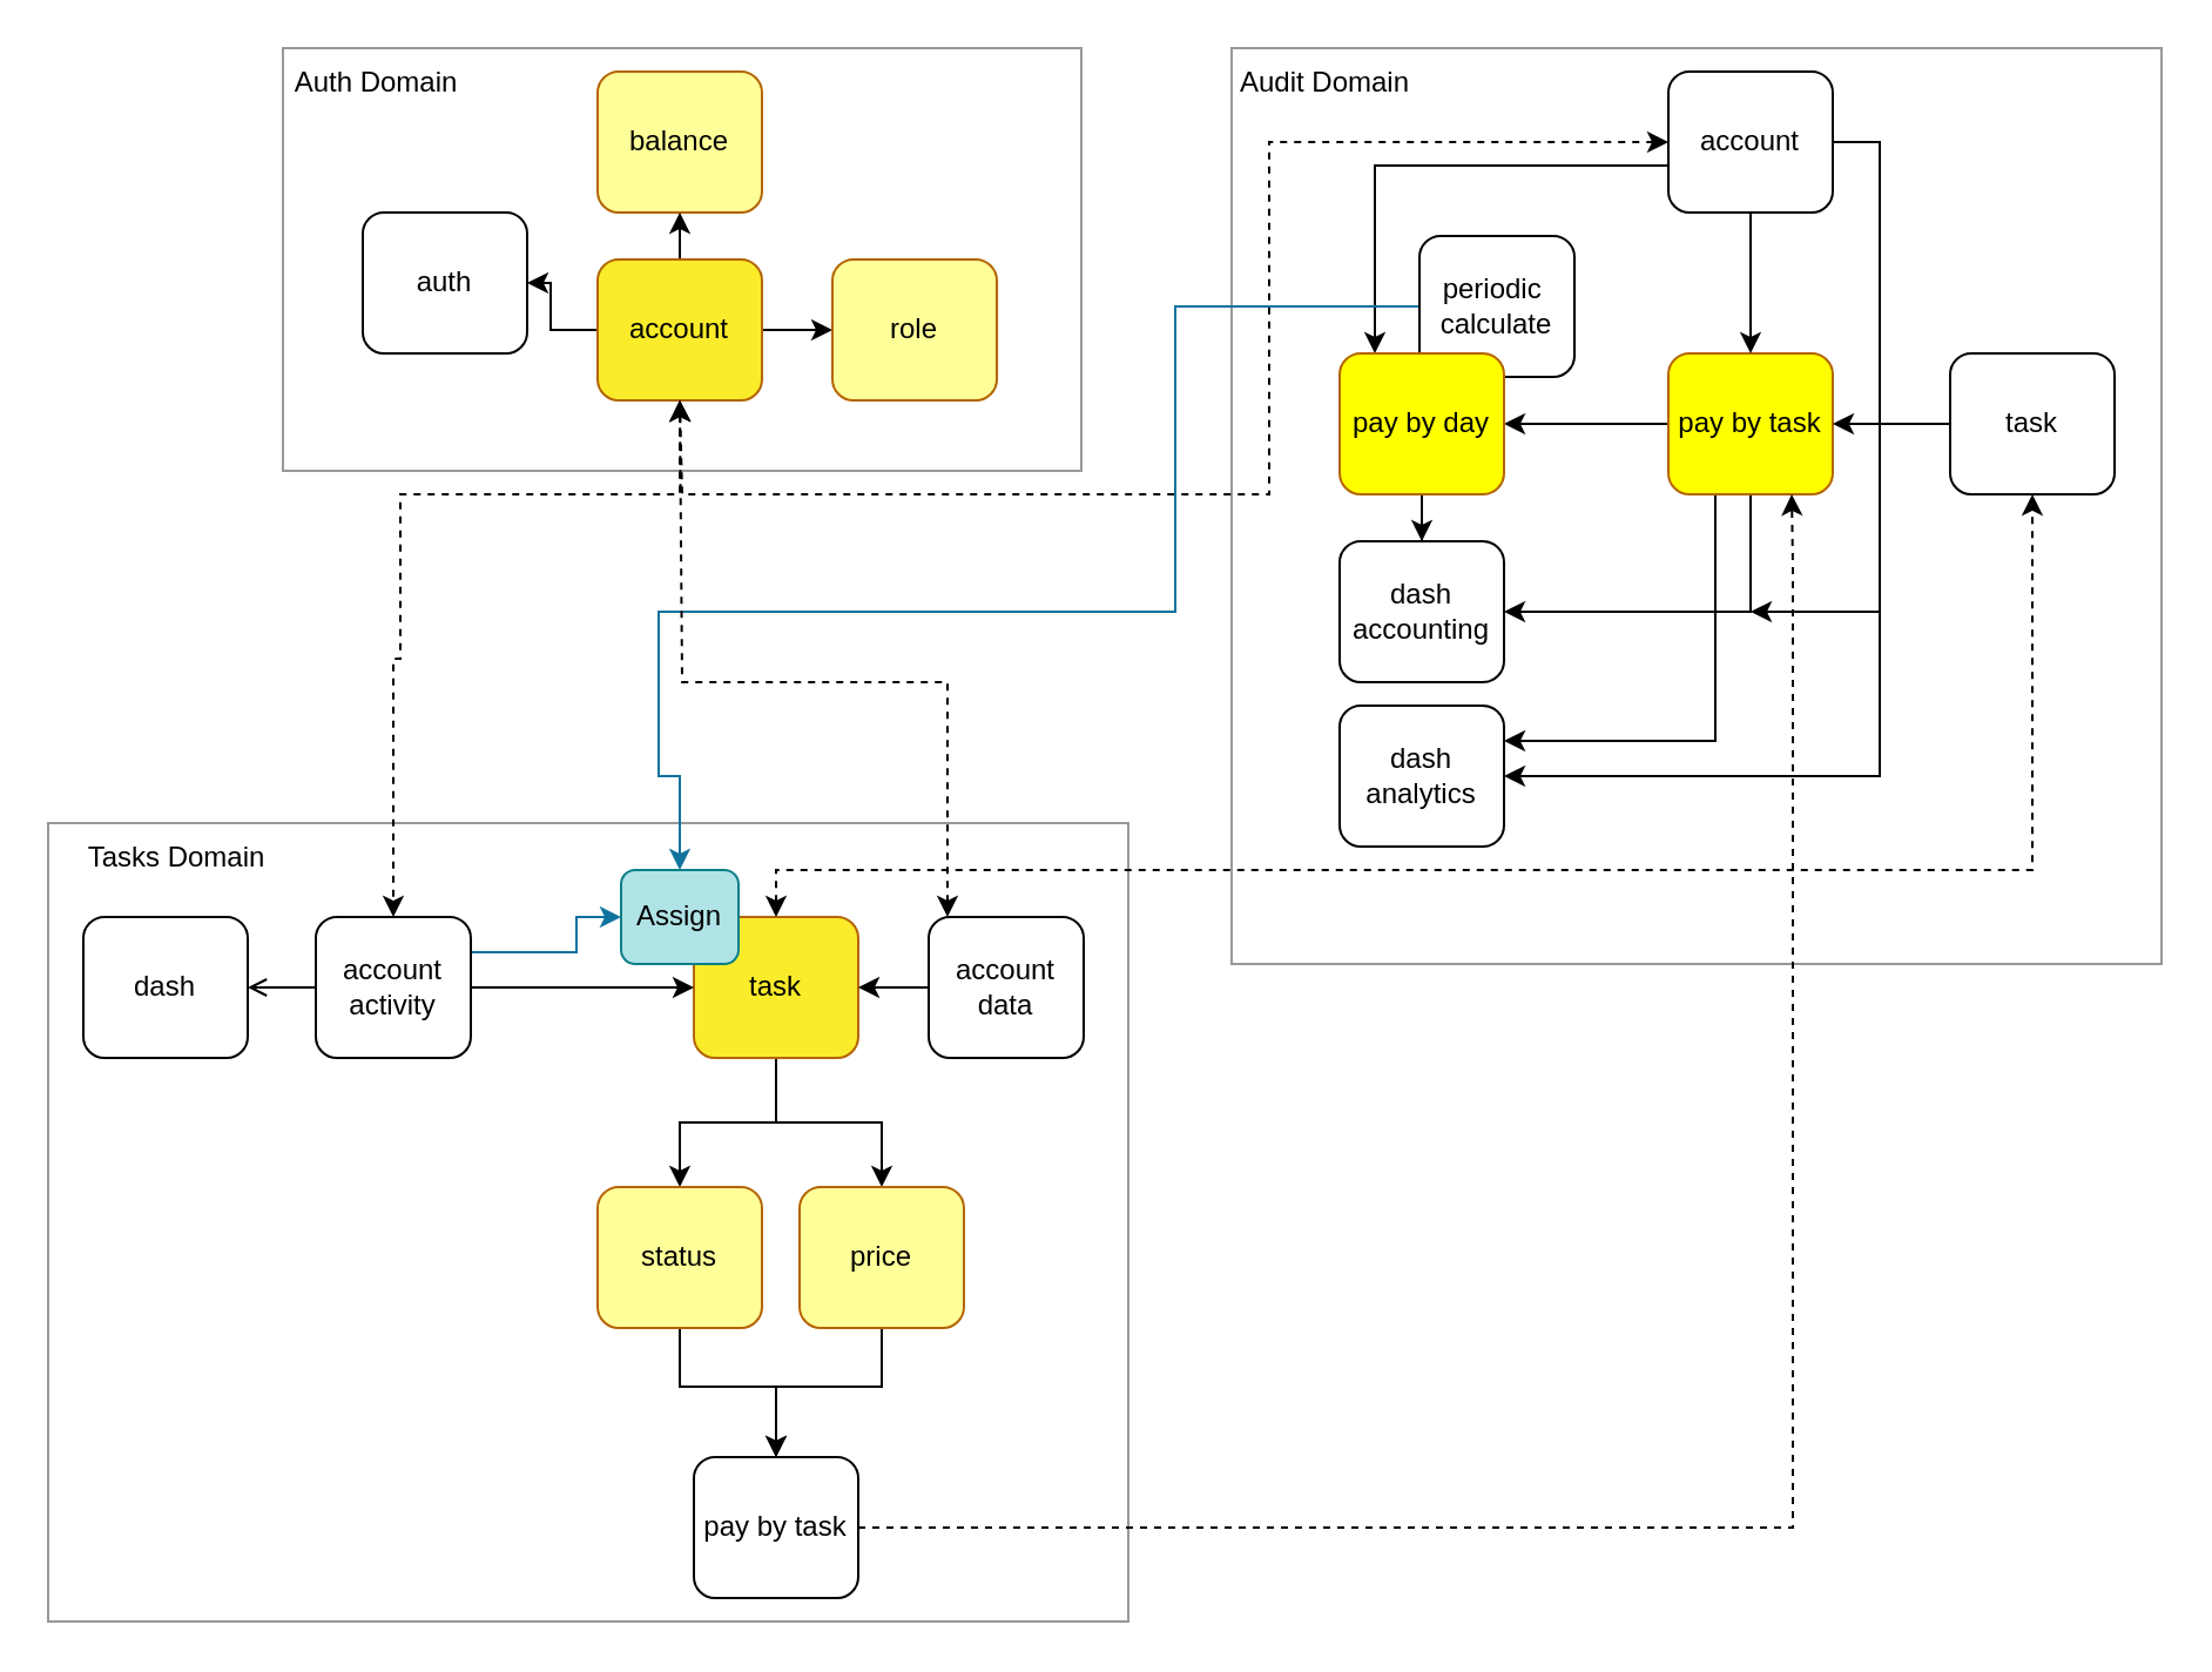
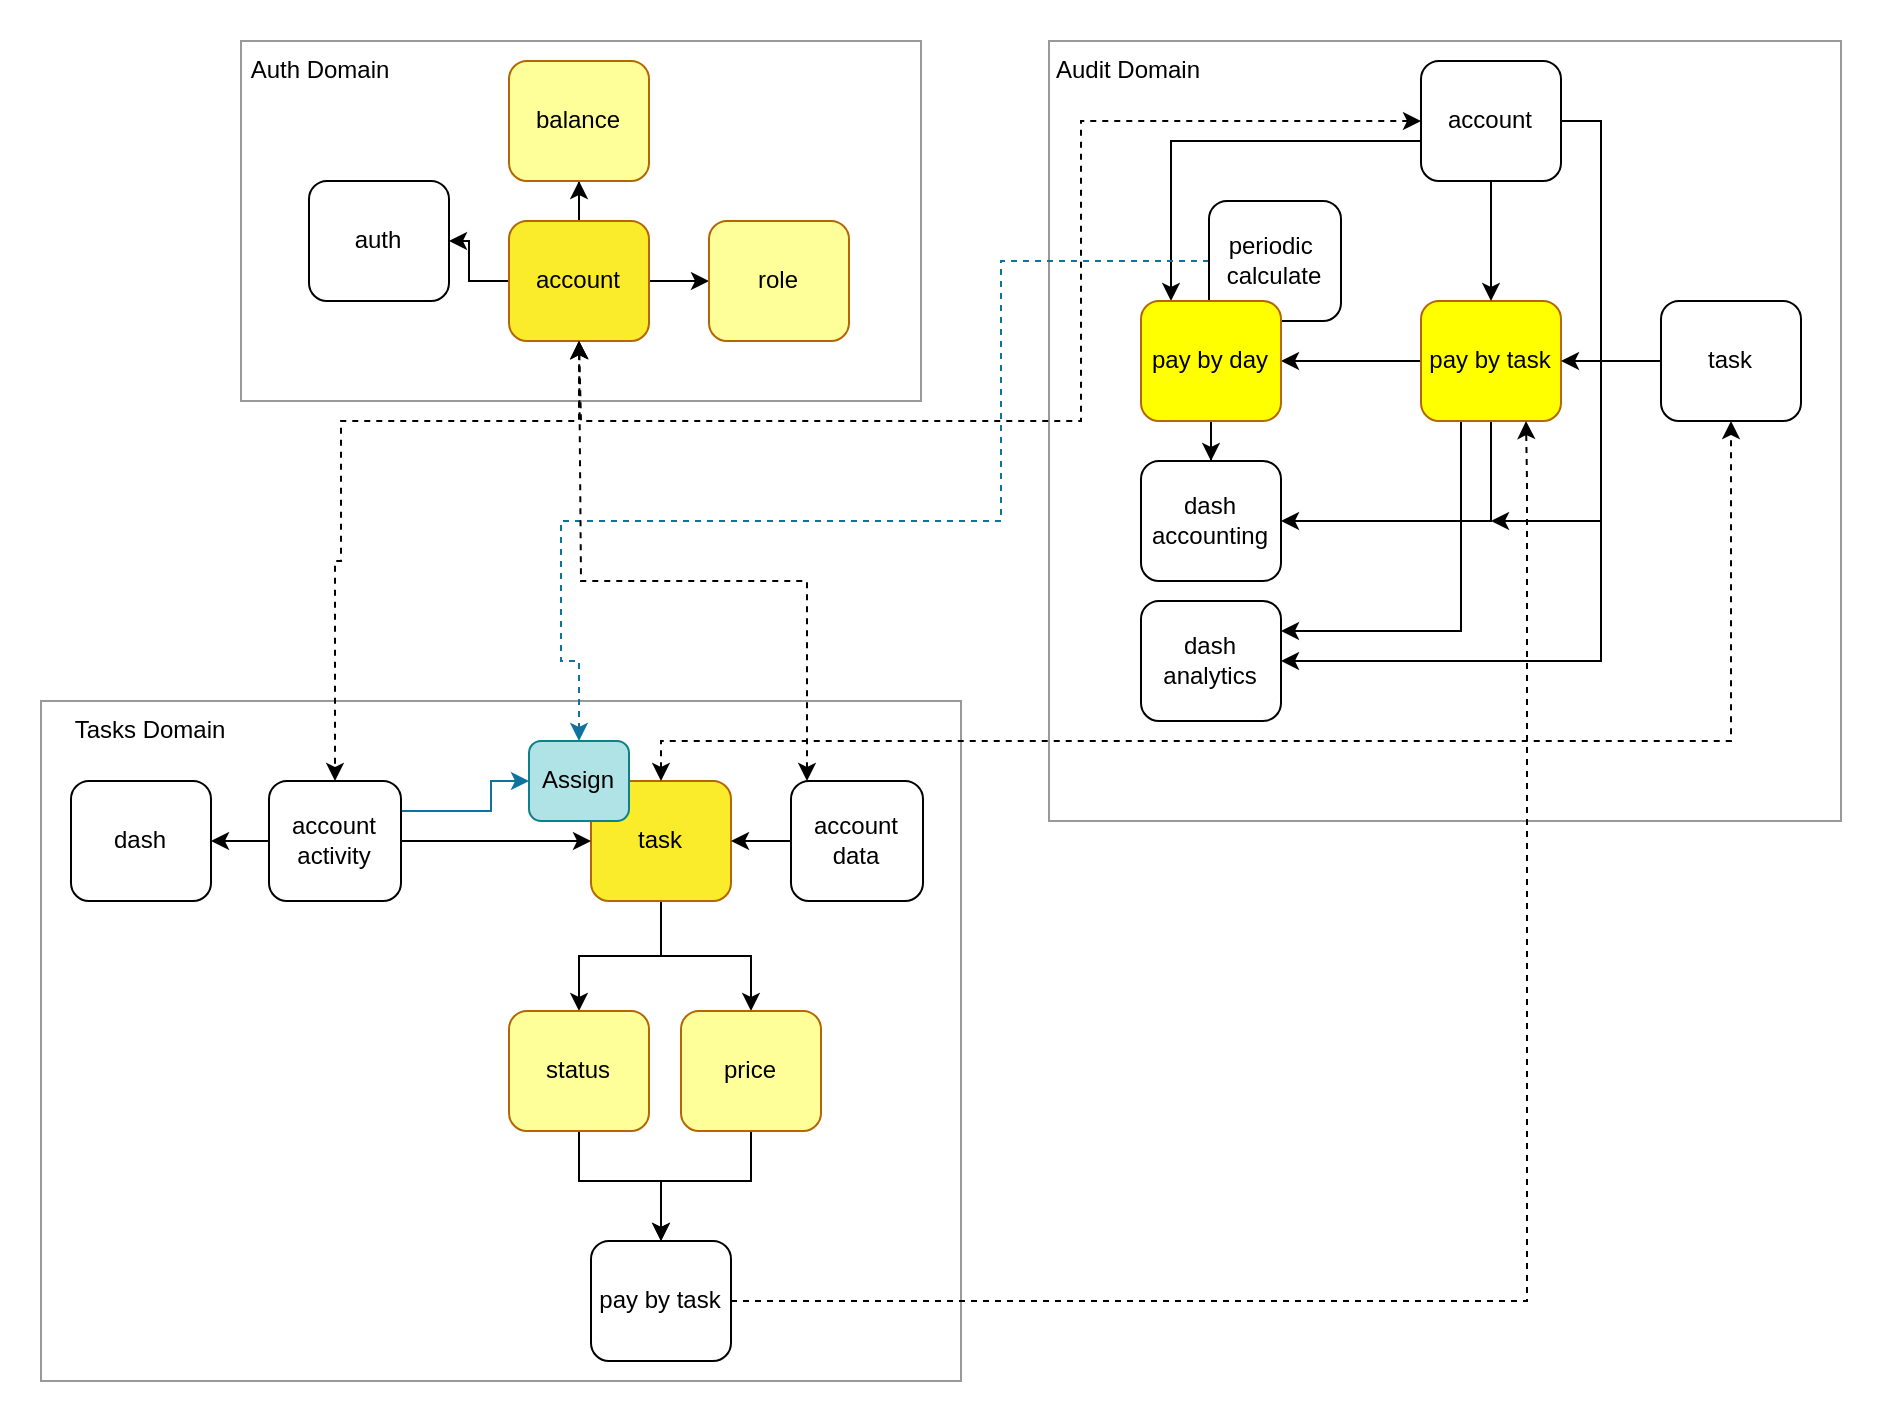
  <mxCell id="0" />
  <mxCell id="1" parent="0" />
  <mxCell id="2" value="" style="rounded=0;whiteSpace=wrap;html=1;strokeColor=#999999;" vertex="1" parent="1"><mxGeometry x="120" y="20" width="340" height="180" as="geometry" /></mxCell>
  <mxCell id="3" style="edgeStyle=orthogonalEdgeStyle;rounded=0;orthogonalLoop=1;jettySize=auto;html=1;exitX=1;exitY=0.5;exitDx=0;exitDy=0;entryX=0;entryY=0.5;entryDx=0;entryDy=0;" edge="1" parent="1" source="7" target="10"><mxGeometry relative="1" as="geometry" /></mxCell>
  <mxCell id="4" style="edgeStyle=orthogonalEdgeStyle;rounded=0;orthogonalLoop=1;jettySize=auto;html=1;exitX=0.5;exitY=0;exitDx=0;exitDy=0;" edge="1" parent="1" source="7" target="9"><mxGeometry relative="1" as="geometry" /></mxCell>
  <mxCell id="5" style="edgeStyle=orthogonalEdgeStyle;rounded=0;orthogonalLoop=1;jettySize=auto;html=1;exitX=0;exitY=0.5;exitDx=0;exitDy=0;" edge="1" parent="1" source="7" target="8"><mxGeometry relative="1" as="geometry" /></mxCell>
  <mxCell id="6" style="edgeStyle=orthogonalEdgeStyle;rounded=0;orthogonalLoop=1;jettySize=auto;html=1;exitX=0.5;exitY=1;exitDx=0;exitDy=0;entryX=0.5;entryY=0;entryDx=0;entryDy=0;dashed=1;strokeColor=none;startArrow=classic;startFill=1;" edge="1" parent="1" source="7" target="48"><mxGeometry relative="1" as="geometry" /></mxCell>
  <mxCell id="7" value="account" style="rounded=1;whiteSpace=wrap;html=1;fillColor=#FAEC2B;strokeColor=#b46504;" vertex="1" parent="1"><mxGeometry x="254" y="110" width="70" height="60" as="geometry" /></mxCell>
  <mxCell id="8" value="auth" style="rounded=1;whiteSpace=wrap;html=1;" vertex="1" parent="1"><mxGeometry x="154" y="90" width="70" height="60" as="geometry" /></mxCell>
  <mxCell id="9" value="balance" style="rounded=1;whiteSpace=wrap;html=1;fillColor=#FFFF99;strokeColor=#b46504;" vertex="1" parent="1"><mxGeometry x="254" y="30" width="70" height="60" as="geometry" /></mxCell>
  <mxCell id="10" value="role" style="rounded=1;whiteSpace=wrap;html=1;fillColor=#FFFF99;strokeColor=#b46504;" vertex="1" parent="1"><mxGeometry x="354" y="110" width="70" height="60" as="geometry" /></mxCell>
  <mxCell id="11" value="Auth Domain" style="text;html=1;strokeColor=none;fillColor=none;align=center;verticalAlign=middle;whiteSpace=wrap;rounded=0;" vertex="1" parent="1"><mxGeometry x="120" y="20" width="80" height="30" as="geometry" /></mxCell>
  <mxCell id="12" value="" style="rounded=0;whiteSpace=wrap;html=1;strokeColor=#999999;" vertex="1" parent="1"><mxGeometry x="20" y="350" width="460" height="340" as="geometry" /></mxCell>
- <mxCell id="13" style="edgeStyle=orthogonalEdgeStyle;rounded=0;orthogonalLoop=1;jettySize=auto;html=1;exitX=0;exitY=0.5;exitDx=0;exitDy=0;startArrow=none;endArrow=open;" edge="1" parent="1" source="48" target="18"><mxGeometry relative="1" as="geometry" /></mxCell>
+ <mxCell id="13" style="edgeStyle=orthogonalEdgeStyle;rounded=0;orthogonalLoop=1;jettySize=auto;html=1;exitX=0;exitY=0.5;exitDx=0;exitDy=0;startArrow=none;" edge="1" parent="1" source="48" target="18"><mxGeometry relative="1" as="geometry" /></mxCell>
  <mxCell id="14" style="edgeStyle=orthogonalEdgeStyle;rounded=0;orthogonalLoop=1;jettySize=auto;html=1;startArrow=none;startFill=0;strokeColor=default;" edge="1" parent="1" source="16" target="35"><mxGeometry relative="1" as="geometry" /></mxCell>
  <mxCell id="15" style="edgeStyle=orthogonalEdgeStyle;rounded=0;orthogonalLoop=1;jettySize=auto;html=1;entryX=0.5;entryY=0;entryDx=0;entryDy=0;startArrow=none;startFill=0;strokeColor=default;" edge="1" parent="1" source="16" target="37"><mxGeometry relative="1" as="geometry" /></mxCell>
  <mxCell id="16" value="task" style="rounded=1;whiteSpace=wrap;html=1;fillColor=#FAEC2B;strokeColor=#b46504;" vertex="1" parent="1"><mxGeometry x="295" y="390" width="70" height="60" as="geometry" /></mxCell>
  <mxCell id="17" style="edgeStyle=orthogonalEdgeStyle;rounded=0;orthogonalLoop=1;jettySize=auto;html=1;entryX=0;entryY=0.5;entryDx=0;entryDy=0;startArrow=none;startFill=0;strokeColor=#10739e;fillColor=#b1ddf0;exitX=1;exitY=0.25;exitDx=0;exitDy=0;" edge="1" parent="1" source="48" target="47"><mxGeometry relative="1" as="geometry"><Array as="points"><mxPoint x="245" y="405" /><mxPoint x="245" y="390" /></Array></mxGeometry></mxCell>
  <mxCell id="18" value="dash" style="rounded=1;whiteSpace=wrap;html=1;" vertex="1" parent="1"><mxGeometry x="35" y="390" width="70" height="60" as="geometry" /></mxCell>
  <mxCell id="19" value="Tasks Domain" style="text;html=1;strokeColor=none;fillColor=none;align=center;verticalAlign=middle;whiteSpace=wrap;rounded=0;" vertex="1" parent="1"><mxGeometry x="35" y="350" width="80" height="30" as="geometry" /></mxCell>
  <mxCell id="20" value="" style="rounded=0;whiteSpace=wrap;html=1;strokeColor=#999999;" vertex="1" parent="1"><mxGeometry x="524" y="20" width="396" height="390" as="geometry" /></mxCell>
  <mxCell id="21" value="dash&lt;br&gt;accounting" style="rounded=1;whiteSpace=wrap;html=1;" vertex="1" parent="1"><mxGeometry x="570" y="230" width="70" height="60" as="geometry" /></mxCell>
  <mxCell id="22" style="edgeStyle=orthogonalEdgeStyle;rounded=0;orthogonalLoop=1;jettySize=auto;html=1;entryX=1;entryY=0.5;entryDx=0;entryDy=0;startArrow=none;startFill=0;strokeColor=default;" edge="1" parent="1" source="25" target="46"><mxGeometry relative="1" as="geometry" /></mxCell>
  <mxCell id="23" style="edgeStyle=orthogonalEdgeStyle;rounded=0;orthogonalLoop=1;jettySize=auto;html=1;entryX=1;entryY=0.5;entryDx=0;entryDy=0;startArrow=none;startFill=0;strokeColor=default;" edge="1" parent="1" source="25" target="21"><mxGeometry relative="1" as="geometry"><Array as="points"><mxPoint x="745" y="260" /></Array></mxGeometry></mxCell>
  <mxCell id="24" style="edgeStyle=orthogonalEdgeStyle;rounded=0;orthogonalLoop=1;jettySize=auto;html=1;entryX=1;entryY=0.25;entryDx=0;entryDy=0;startArrow=none;startFill=0;strokeColor=default;" edge="1" parent="1" source="25" target="53"><mxGeometry relative="1" as="geometry"><Array as="points"><mxPoint x="730" y="315" /></Array></mxGeometry></mxCell>
  <mxCell id="25" value="pay by task" style="rounded=1;whiteSpace=wrap;html=1;fillColor=#FFFF00;strokeColor=#b46504;" vertex="1" parent="1"><mxGeometry x="710" y="150" width="70" height="60" as="geometry" /></mxCell>
  <mxCell id="26" style="edgeStyle=orthogonalEdgeStyle;rounded=0;orthogonalLoop=1;jettySize=auto;html=1;startArrow=none;startFill=0;strokeColor=default;" edge="1" parent="1" source="31" target="25"><mxGeometry relative="1" as="geometry" /></mxCell>
  <mxCell id="27" style="edgeStyle=orthogonalEdgeStyle;rounded=0;orthogonalLoop=1;jettySize=auto;html=1;startArrow=classic;startFill=1;strokeColor=default;entryX=0.5;entryY=1;entryDx=0;entryDy=0;dashed=1;" edge="1" parent="1" source="31" target="7"><mxGeometry relative="1" as="geometry"><mxPoint x="290" y="180" as="targetPoint" /><Array as="points"><mxPoint x="540" y="60" /><mxPoint x="540" y="210" /><mxPoint x="290" y="210" /></Array></mxGeometry></mxCell>
  <mxCell id="28" style="edgeStyle=orthogonalEdgeStyle;rounded=0;orthogonalLoop=1;jettySize=auto;html=1;startArrow=none;startFill=0;strokeColor=default;" edge="1" parent="1" source="31" target="46"><mxGeometry relative="1" as="geometry"><Array as="points"><mxPoint x="585" y="70" /></Array></mxGeometry></mxCell>
  <mxCell id="29" style="edgeStyle=orthogonalEdgeStyle;rounded=0;orthogonalLoop=1;jettySize=auto;html=1;startArrow=none;startFill=0;strokeColor=default;" edge="1" parent="1" source="31"><mxGeometry relative="1" as="geometry"><mxPoint x="745" y="260" as="targetPoint" /><Array as="points"><mxPoint x="800" y="60" /><mxPoint x="800" y="260" /></Array></mxGeometry></mxCell>
  <mxCell id="30" style="edgeStyle=orthogonalEdgeStyle;rounded=0;orthogonalLoop=1;jettySize=auto;html=1;entryX=1;entryY=0.5;entryDx=0;entryDy=0;startArrow=none;startFill=0;strokeColor=default;" edge="1" parent="1" source="31" target="53"><mxGeometry relative="1" as="geometry"><Array as="points"><mxPoint x="800" y="60" /><mxPoint x="800" y="330" /></Array></mxGeometry></mxCell>
  <mxCell id="31" value="account" style="rounded=1;whiteSpace=wrap;html=1;" vertex="1" parent="1"><mxGeometry x="710" y="30" width="70" height="60" as="geometry" /></mxCell>
  <mxCell id="32" value="Audit Domain" style="text;html=1;strokeColor=none;fillColor=none;align=center;verticalAlign=middle;whiteSpace=wrap;rounded=0;" vertex="1" parent="1"><mxGeometry x="524" y="20" width="80" height="30" as="geometry" /></mxCell>
  <mxCell id="33" style="edgeStyle=orthogonalEdgeStyle;rounded=0;orthogonalLoop=1;jettySize=auto;html=1;dashed=1;startArrow=classic;startFill=1;strokeColor=default;entryX=0.5;entryY=0;entryDx=0;entryDy=0;" edge="1" parent="1" source="7" target="48"><mxGeometry relative="1" as="geometry"><mxPoint x="140" y="280" as="targetPoint" /><Array as="points"><mxPoint x="289" y="210" /><mxPoint x="170" y="210" /><mxPoint x="170" y="280" /><mxPoint x="167" y="280" /></Array></mxGeometry></mxCell>
  <mxCell id="34" style="edgeStyle=orthogonalEdgeStyle;rounded=0;orthogonalLoop=1;jettySize=auto;html=1;entryX=0.5;entryY=0;entryDx=0;entryDy=0;startArrow=none;startFill=0;strokeColor=default;" edge="1" parent="1" source="35" target="39"><mxGeometry relative="1" as="geometry"><Array as="points"><mxPoint x="289" y="590" /><mxPoint x="330" y="590" /></Array></mxGeometry></mxCell>
  <mxCell id="35" value="status" style="rounded=1;whiteSpace=wrap;html=1;fillColor=#FFFF99;strokeColor=#b46504;" vertex="1" parent="1"><mxGeometry x="254" y="505" width="70" height="60" as="geometry" /></mxCell>
  <mxCell id="36" style="edgeStyle=orthogonalEdgeStyle;rounded=0;orthogonalLoop=1;jettySize=auto;html=1;startArrow=none;startFill=0;strokeColor=default;entryX=0.5;entryY=0;entryDx=0;entryDy=0;" edge="1" parent="1" source="37" target="39"><mxGeometry relative="1" as="geometry"><mxPoint x="330" y="600" as="targetPoint" /><Array as="points"><mxPoint x="375" y="590" /><mxPoint x="330" y="590" /></Array></mxGeometry></mxCell>
  <mxCell id="37" value="price" style="rounded=1;whiteSpace=wrap;html=1;fillColor=#FFFF99;strokeColor=#b46504;" vertex="1" parent="1"><mxGeometry x="340" y="505" width="70" height="60" as="geometry" /></mxCell>
  <mxCell id="38" style="edgeStyle=orthogonalEdgeStyle;rounded=0;orthogonalLoop=1;jettySize=auto;html=1;startArrow=none;startFill=0;strokeColor=default;entryX=0.75;entryY=1;entryDx=0;entryDy=0;dashed=1;" edge="1" parent="1" source="39" target="25"><mxGeometry relative="1" as="geometry"><mxPoint x="780" y="430" as="targetPoint" /><Array as="points"><mxPoint x="763" y="650" /><mxPoint x="763" y="240" /></Array></mxGeometry></mxCell>
  <mxCell id="39" value="pay by task" style="rounded=1;whiteSpace=wrap;html=1;" vertex="1" parent="1"><mxGeometry x="295" y="620" width="70" height="60" as="geometry" /></mxCell>
  <mxCell id="40" style="edgeStyle=orthogonalEdgeStyle;rounded=0;orthogonalLoop=1;jettySize=auto;html=1;startArrow=none;startFill=0;strokeColor=default;" edge="1" parent="1" source="41" target="25"><mxGeometry relative="1" as="geometry" /></mxCell>
  <mxCell id="41" value="task" style="rounded=1;whiteSpace=wrap;html=1;" vertex="1" parent="1"><mxGeometry x="830" y="150" width="70" height="60" as="geometry" /></mxCell>
  <mxCell id="42" style="edgeStyle=orthogonalEdgeStyle;rounded=0;orthogonalLoop=1;jettySize=auto;html=1;dashed=1;startArrow=classic;startFill=1;strokeColor=default;exitX=0.5;exitY=0;exitDx=0;exitDy=0;" edge="1" parent="1" source="16" target="41"><mxGeometry relative="1" as="geometry"><Array as="points"><mxPoint x="330" y="370" /><mxPoint x="865" y="370" /></Array></mxGeometry></mxCell>
- <mxCell id="43" style="edgeStyle=orthogonalEdgeStyle;rounded=0;orthogonalLoop=1;jettySize=auto;html=1;entryX=0.5;entryY=0;entryDx=0;entryDy=0;startArrow=none;startFill=0;strokeColor=#10739e;fillColor=#b1ddf0;" edge="1" parent="1" source="44" target="47"><mxGeometry relative="1" as="geometry"><Array as="points"><mxPoint x="500" y="130" /><mxPoint x="500" y="260" /><mxPoint x="280" y="260" /><mxPoint x="280" y="330" /><mxPoint x="289" y="330" /></Array></mxGeometry></mxCell>
+ <mxCell id="43" style="edgeStyle=orthogonalEdgeStyle;rounded=0;orthogonalLoop=1;jettySize=auto;html=1;entryX=0.5;entryY=0;entryDx=0;entryDy=0;startArrow=none;startFill=0;strokeColor=#10739e;fillColor=#b1ddf0;dashed=1;" edge="1" parent="1" source="44" target="47"><mxGeometry relative="1" as="geometry"><Array as="points"><mxPoint x="500" y="130" /><mxPoint x="500" y="260" /><mxPoint x="280" y="260" /><mxPoint x="280" y="330" /><mxPoint x="289" y="330" /></Array></mxGeometry></mxCell>
  <mxCell id="44" value="periodic&amp;nbsp; calculate" style="rounded=1;whiteSpace=wrap;html=1;" vertex="1" parent="1"><mxGeometry x="604" y="100" width="66" height="60" as="geometry" /></mxCell>
  <mxCell id="45" style="edgeStyle=orthogonalEdgeStyle;rounded=0;orthogonalLoop=1;jettySize=auto;html=1;startArrow=none;startFill=0;strokeColor=default;" edge="1" parent="1" source="46" target="21"><mxGeometry relative="1" as="geometry" /></mxCell>
  <mxCell id="46" value="pay by day" style="rounded=1;whiteSpace=wrap;html=1;fillColor=#FFFF00;strokeColor=#b46504;" vertex="1" parent="1"><mxGeometry x="570" y="150" width="70" height="60" as="geometry" /></mxCell>
  <mxCell id="47" value="Assign" style="rounded=1;whiteSpace=wrap;html=1;strokeColor=#0e8088;fillColor=#b0e3e6;" vertex="1" parent="1"><mxGeometry x="264" y="370" width="50" height="40" as="geometry" /></mxCell>
  <mxCell id="48" value="account&lt;br&gt;activity" style="rounded=1;whiteSpace=wrap;html=1;" vertex="1" parent="1"><mxGeometry x="134" y="390" width="66" height="60" as="geometry" /></mxCell>
  <mxCell id="49" value="" style="edgeStyle=orthogonalEdgeStyle;rounded=0;orthogonalLoop=1;jettySize=auto;html=1;exitX=0;exitY=0.5;exitDx=0;exitDy=0;endArrow=none;startArrow=classic;startFill=1;" edge="1" parent="1" source="16" target="48"><mxGeometry relative="1" as="geometry"><mxPoint x="295" y="420" as="sourcePoint" /><mxPoint x="205" y="420" as="targetPoint" /></mxGeometry></mxCell>
  <mxCell id="50" style="edgeStyle=orthogonalEdgeStyle;rounded=0;orthogonalLoop=1;jettySize=auto;html=1;dashed=1;startArrow=classic;startFill=1;strokeColor=default;entryX=0.5;entryY=1;entryDx=0;entryDy=0;" edge="1" parent="1" source="52" target="7"><mxGeometry relative="1" as="geometry"><mxPoint x="290" y="180" as="targetPoint" /><Array as="points"><mxPoint x="403" y="290" /><mxPoint x="290" y="290" /></Array></mxGeometry></mxCell>
  <mxCell id="51" style="edgeStyle=orthogonalEdgeStyle;rounded=0;orthogonalLoop=1;jettySize=auto;html=1;startArrow=none;startFill=0;strokeColor=default;" edge="1" parent="1" source="52" target="16"><mxGeometry relative="1" as="geometry" /></mxCell>
  <mxCell id="52" value="account data" style="rounded=1;whiteSpace=wrap;html=1;" vertex="1" parent="1"><mxGeometry x="395" y="390" width="66" height="60" as="geometry" /></mxCell>
  <mxCell id="53" value="dash&lt;br&gt;analytics" style="rounded=1;whiteSpace=wrap;html=1;" vertex="1" parent="1"><mxGeometry x="570" y="300" width="70" height="60" as="geometry" /></mxCell>
